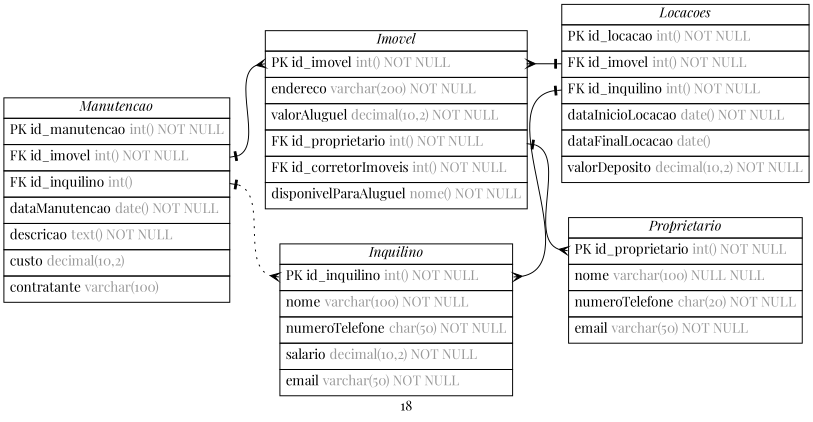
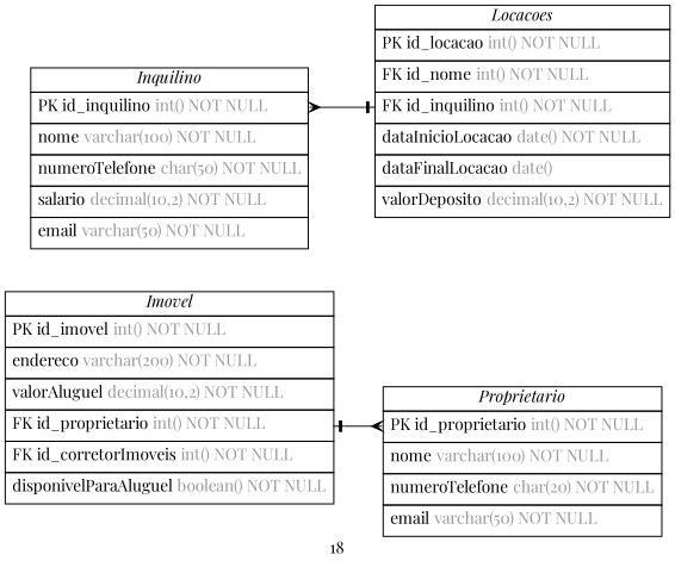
  digraph {
    concentrate=true
    fontname="Playfair Display"
    label=18
    nodesep=0.5
    rankdir=LR
    splines=spline
    node [fontname="Playfair Display" shape=plain]
    edge [arrowhead=ocrow arrowsize=0.9 arrowtail=noneotee dir=both fontname="Playfair Display" fontsize=12 headport=id_inquilino labelangle=32 labeldistance=1.8 penwidth=1.0 style=solid tailport=id_inquilino]
-   n1 [label=<         <table border="0" cellborder="1" cellspacing="0" >         <tr><td><i>Proprietario</i></td></tr>         <tr><td port="id_proprietario" align="left" cellpadding="5">PK id_proprietario <font color="grey60">int() NOT NULL</font></td></tr>         <tr><td port="nome" align="left" cellpadding="5">nome <font color="grey60">varchar(100) NULL NULL</font></td></tr>         <tr><td port="numeroTelefone" align="left" cellpadding="5">numeroTelefone <font color="grey60">char(20) NOT NULL</font></td></tr>         <tr><td port="email" align="left" cellpadding="5">email <font color="grey60">varchar(50) NOT NULL</font></td></tr>     </table>>]
+   n1 [label=<         <table border="0" cellborder="1" cellspacing="0" >         <tr><td><i>Proprietario</i></td></tr>         <tr><td port="id_proprietario" align="left" cellpadding="5">PK id_proprietario <font color="grey60">int() NOT NULL</font></td></tr>         <tr><td port="nome" align="left" cellpadding="5">nome <font color="grey60">varchar(100) NOT NULL</font></td></tr>         <tr><td port="numeroTelefone" align="left" cellpadding="5">numeroTelefone <font color="grey60">char(20) NOT NULL</font></td></tr>         <tr><td port="email" align="left" cellpadding="5">email <font color="grey60">varchar(50) NOT NULL</font></td></tr>     </table>>]
    n2 [label=<         <table border="0" cellborder="1" cellspacing="0" >         <tr><td><i>Inquilino</i></td></tr>         <tr><td port="id_inquilino" align="left" cellpadding="5">PK id_inquilino <font color="grey60">int() NOT NULL</font></td></tr>         <tr><td port="nome" align="left" cellpadding="5">nome <font color="grey60">varchar(100) NOT NULL</font></td></tr>         <tr><td port="numeroTelefone" align="left" cellpadding="5">numeroTelefone <font color="grey60">char(50) NOT NULL</font></td></tr>         <tr><td port="salario" align="left" cellpadding="5">salario <font color="grey60">decimal(10,2) NOT NULL</font></td></tr>         <tr><td port="email" align="left" cellpadding="5">email <font color="grey60">varchar(50) NOT NULL</font></td></tr>     </table>>]
-   n3 [label=<         <table border="0" cellborder="1" cellspacing="0" >         <tr><td><i>Locacoes</i></td></tr>         <tr><td port="id_locacao" align="left" cellpadding="5">PK id_locacao <font color="grey60">int() NOT NULL</font></td></tr>         <tr><td port="id_imovel" align="left" cellpadding="5">FK id_imovel <font color="grey60">int() NOT NULL</font></td></tr>         <tr><td port="id_inquilino" align="left" cellpadding="5">FK id_inquilino <font color="grey60">int() NOT NULL</font></td></tr>         <tr><td port="dataInicioLocacao" align="left" cellpadding="5">dataInicioLocacao <font color="grey60">date() NOT NULL</font></td></tr>         <tr><td port="dataFinalLocacao" align="left" cellpadding="5">dataFinalLocacao <font color="grey60">date()</font></td></tr>         <tr><td port="valorDeposito" align="left" cellpadding="5">valorDeposito <font color="grey60">decimal(10,2) NOT NULL</font></td></tr>     </table>>]
-   n4 [label=<         <table border="0" cellborder="1" cellspacing="0" >         <tr><td><i>Imovel</i></td></tr>         <tr><td port="id_imovel" align="left" cellpadding="5">PK id_imovel <font color="grey60">int() NOT NULL</font></td></tr>         <tr><td port="endereco" align="left" cellpadding="5">endereco <font color="grey60">varchar(200) NOT NULL</font></td></tr>         <tr><td port="valorAluguel" align="left" cellpadding="5">valorAluguel <font color="grey60">decimal(10,2) NOT NULL</font></td></tr>         <tr><td port="id_proprietario" align="left" cellpadding="5">FK id_proprietario <font color="grey60">int() NOT NULL</font></td></tr>         <tr><td port="id_corretorImoveis" align="left" cellpadding="5">FK id_corretorImoveis <font color="grey60">int() NOT NULL</font></td></tr>         <tr><td port="disponivelParaAluguel" align="left" cellpadding="5">disponivelParaAluguel <font color="grey60">nome() NOT NULL</font></td></tr>     </table>>]
-   n5 [label=<         <table border="0" cellborder="1" cellspacing="0" >         <tr><td><i>Manutencao</i></td></tr>         <tr><td port="id_manutencao" align="left" cellpadding="5">PK id_manutencao <font color="grey60">int() NOT NULL</font></td></tr>         <tr><td port="id_imovel" align="left" cellpadding="5">FK id_imovel <font color="grey60">int() NOT NULL</font></td></tr>         <tr><td port="id_inquilino" align="left" cellpadding="5">FK id_inquilino <font color="grey60">int()</font></td></tr>         <tr><td port="dataManutencao" align="left" cellpadding="5">dataManutencao <font color="grey60">date() NOT NULL</font></td></tr>         <tr><td port="descricao" align="left" cellpadding="5">descricao <font color="grey60">text() NOT NULL</font></td></tr>         <tr><td port="custo" align="left" cellpadding="5">custo <font color="grey60">decimal(10,2)</font></td></tr>         <tr><td port="contratante" align="left" cellpadding="5">contratante <font color="grey60">varchar(100)</font></td></tr>     </table>>]
+   n3 [label=<         <table border="0" cellborder="1" cellspacing="0" >         <tr><td><i>Locacoes</i></td></tr>         <tr><td port="id_locacao" align="left" cellpadding="5">PK id_locacao <font color="grey60">int() NOT NULL</font></td></tr>         <tr><td port="id_imovel" align="left" cellpadding="5">FK id_nome <font color="grey60">int() NOT NULL</font></td></tr>         <tr><td port="id_inquilino" align="left" cellpadding="5">FK id_inquilino <font color="grey60">int() NOT NULL</font></td></tr>         <tr><td port="dataInicioLocacao" align="left" cellpadding="5">dataInicioLocacao <font color="grey60">date() NOT NULL</font></td></tr>         <tr><td port="dataFinalLocacao" align="left" cellpadding="5">dataFinalLocacao <font color="grey60">date()</font></td></tr>         <tr><td port="valorDeposito" align="left" cellpadding="5">valorDeposito <font color="grey60">decimal(10,2) NOT NULL</font></td></tr>     </table>>]
+   n4 [label=<         <table border="0" cellborder="1" cellspacing="0" >         <tr><td><i>Imovel</i></td></tr>         <tr><td port="id_imovel" align="left" cellpadding="5">PK id_imovel <font color="grey60">int() NOT NULL</font></td></tr>         <tr><td port="endereco" align="left" cellpadding="5">endereco <font color="grey60">varchar(200) NOT NULL</font></td></tr>         <tr><td port="valorAluguel" align="left" cellpadding="5">valorAluguel <font color="grey60">decimal(10,2) NOT NULL</font></td></tr>         <tr><td port="id_proprietario" align="left" cellpadding="5">FK id_proprietario <font color="grey60">int() NOT NULL</font></td></tr>         <tr><td port="id_corretorImoveis" align="left" cellpadding="5">FK id_corretorImoveis <font color="grey60">int() NOT NULL</font></td></tr>         <tr><td port="disponivelParaAluguel" align="left" cellpadding="5">disponivelParaAluguel <font color="grey60">boolean() NOT NULL</font></td></tr>     </table>>]
    n2 -> n3 [arrowhead=noneotee arrowtail=ocrow]
    n4 -> n1 [headport=id_proprietario tailport=id_proprietario]
-   n4 -> n3 [arrowhead=noneotee arrowtail=ocrow headport=id_imovel tailport=id_imovel]
-   n5 -> n2 [style=dotted]
-   n5 -> n4 [headport=id_imovel tailport=id_imovel]
  }
